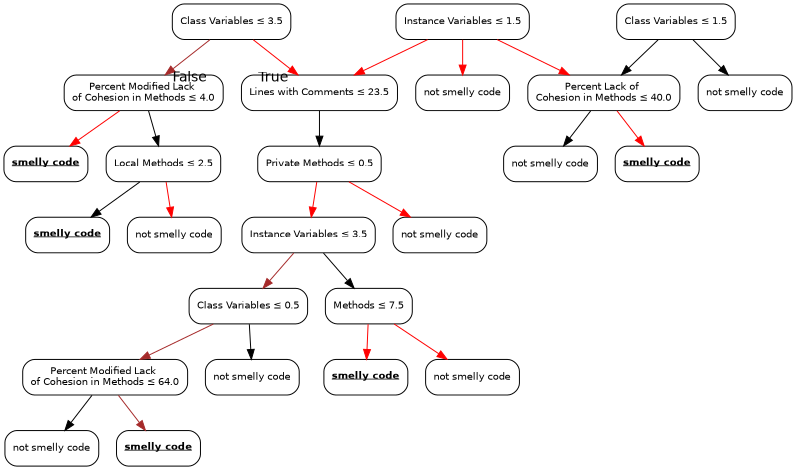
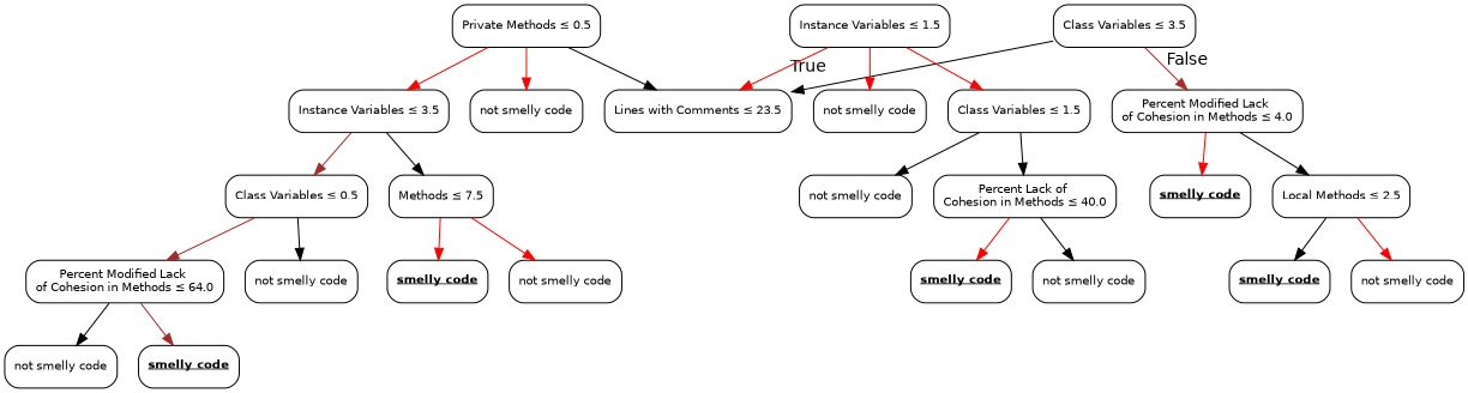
  digraph {
    node [color=black fontname=helvetica fontsize=10 shape=box style=rounded]
    edge [color=black fontname=helvetica]
    n1 [label=<Class Variables &le; 3.5> width=0.5]
    n2 [label=<Lines with Comments &le; 23.5> width=0.5]
    n3 [label=<Percent Modified Lack <br/>of Cohesion in Methods &le; 4.0> width=0.5]
    n4 [label=<Private Methods &le; 0.5> width=0.5]
    n5 [label=<<u><b>smelly code</b></u>> width=0.5]
    n6 [label=<Local Methods &le; 2.5> width=0.5]
    n7 [label=<Instance Variables &le; 1.5> width=0.5]
    n8 [label=<not smelly code> width=0.5]
    n9 [label=<Class Variables &le; 1.5> width=0.5]
    n10 [label=<Instance Variables &le; 3.5> width=0.5]
    n11 [label=<not smelly code> width=0.5]
    n12 [label=<not smelly code> width=0.5]
    n13 [label=<Percent Lack of <br/>Cohesion in Methods &le; 40.0> width=0.5]
    n14 [label=<<u><b>smelly code</b></u>> width=0.5]
    n15 [label=<not smelly code> width=0.5]
    n16 [label=<Class Variables &le; 0.5> width=0.5]
    n17 [label=<Methods &le; 7.5> width=0.5]
    n18 [label=<Percent Modified Lack <br/>of Cohesion in Methods &le; 64.0> width=0.5]
    n19 [label=<not smelly code> width=0.5]
    n20 [label=<<u><b>smelly code</b></u>> width=0.5]
    n21 [label=<not smelly code> width=0.5]
    n22 [label=<not smelly code> width=0.5]
    n23 [label=<<u><b>smelly code</b></u>> width=0.5]
    n24 [label=<<u><b>smelly code</b></u>> width=0.5]
    n25 [label=<not smelly code> width=0.5]
-   n1 -> n2 [color=red headlabel=True labelangle=45 labeldistance=2.5]
+   n1 -> n2 [headlabel=True labelangle=45 labeldistance=2.5]
    n1 -> n3 [color=brown headlabel=False labelangle=-45 labeldistance=2.5]
-   n2 -> n4
+   n4 -> n2
    n3 -> n5 [color=red]
    n3 -> n6
    n4 -> n10 [color=red]
    n4 -> n11 [color=red]
    n6 -> n24
    n6 -> n25 [color=red]
    n7 -> n2 [color=red]
    n7 -> n8 [color=red]
-   n7 -> n13 [color=red]
+   n7 -> n9 [color=red]
    n9 -> n12
    n9 -> n13
    n10 -> n16 [color=brown]
    n10 -> n17
    n13 -> n14 [color=red]
    n13 -> n15
    n16 -> n18 [color=brown]
    n16 -> n19
    n17 -> n20 [color=red]
    n17 -> n21 [color=red]
    n18 -> n22
    n18 -> n23 [color=brown]
  }
